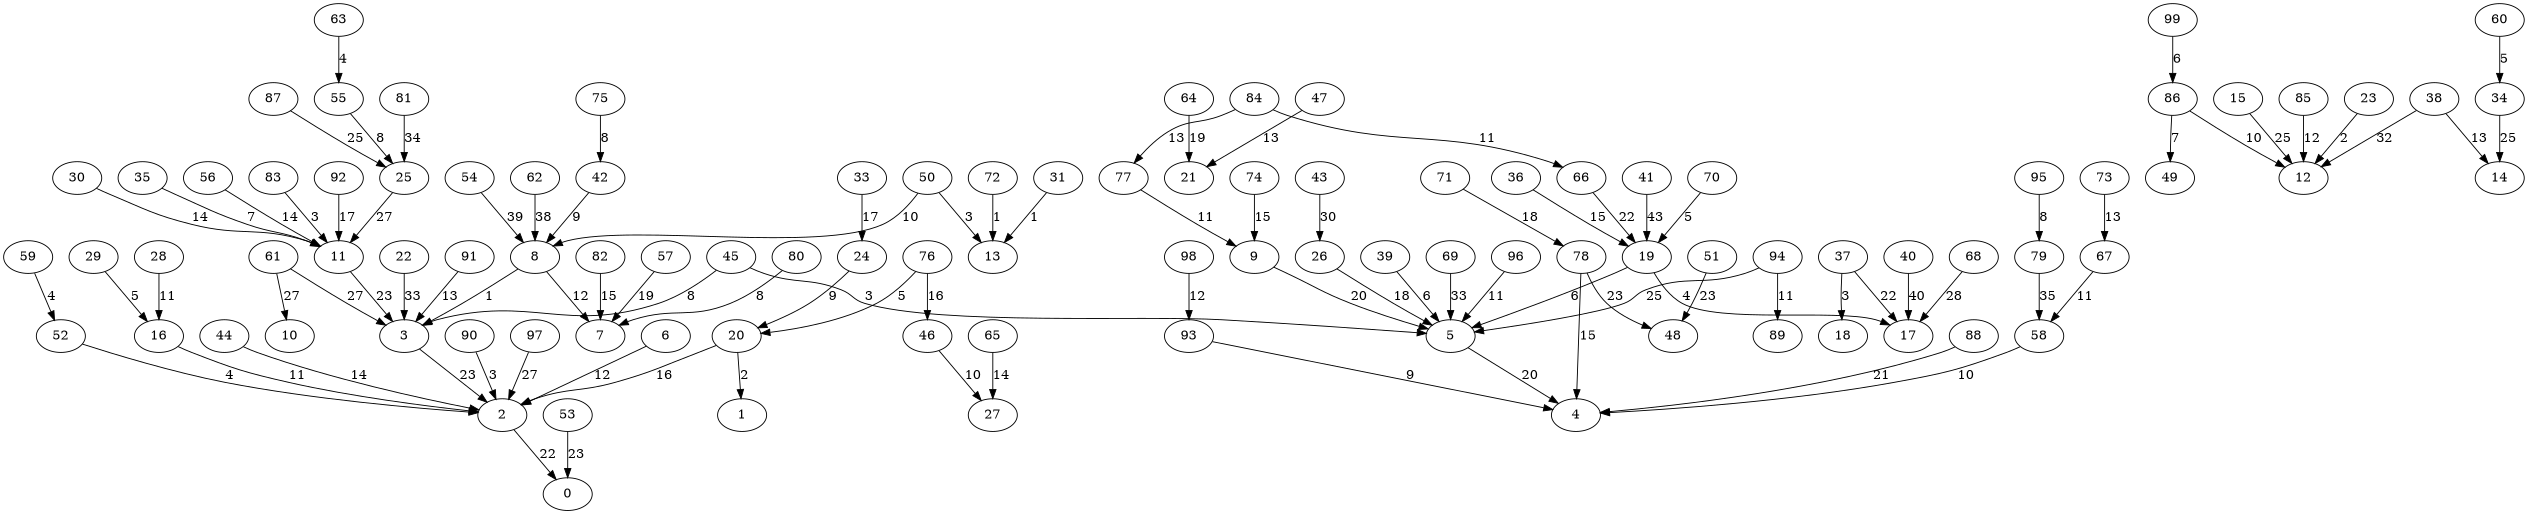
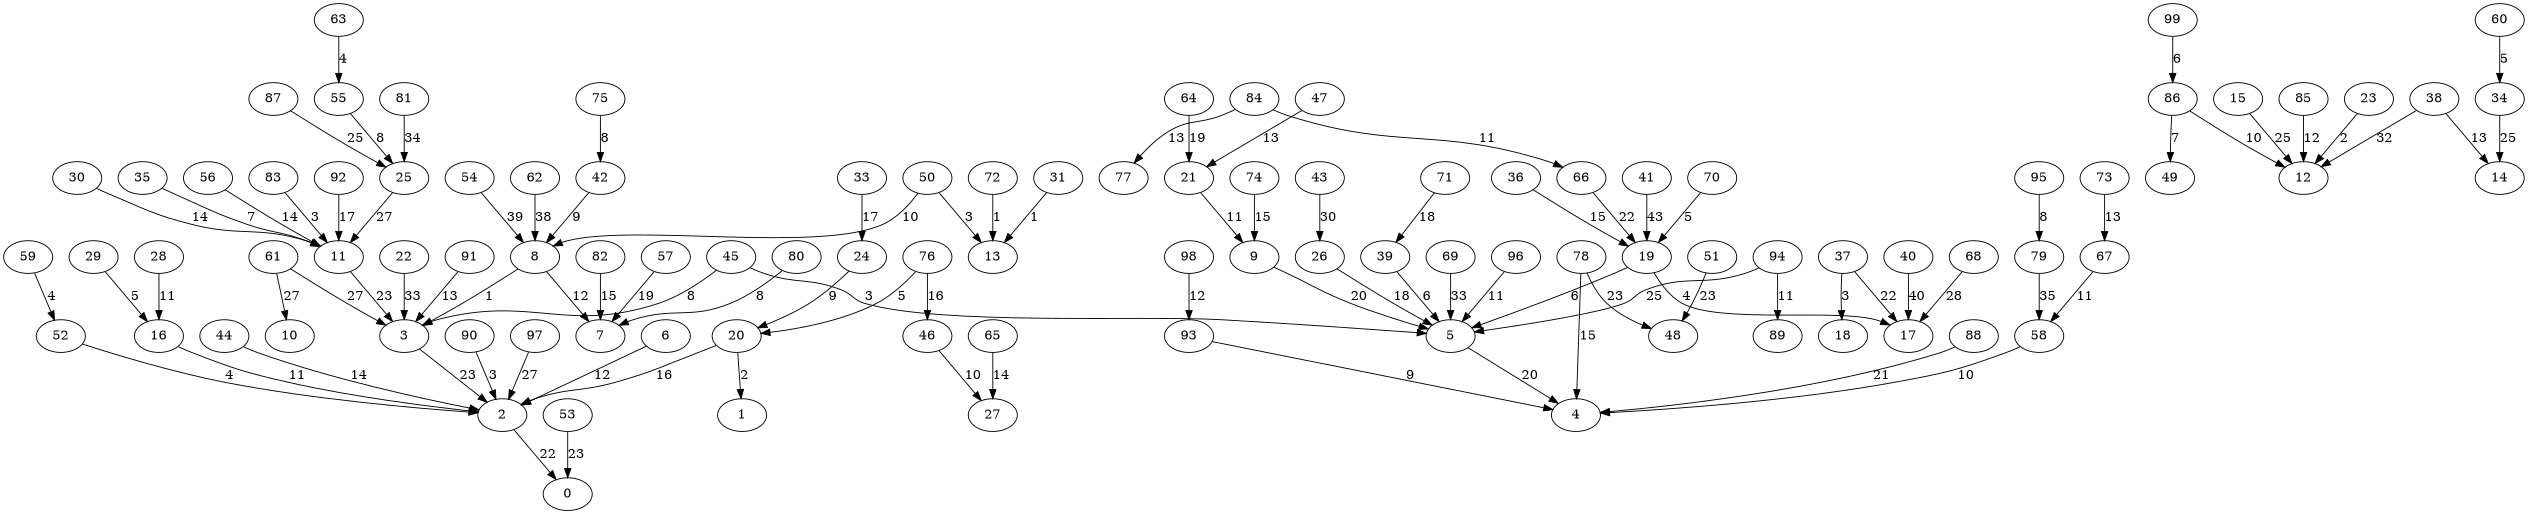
  digraph {
    edge [weight=11]
    2
    0
    3
    5
    4
    6
    8
    7
    9
    11
    15
    12
    16
    19
    17
    20
    1
    21
    22
    23
    24
    25
    26
    28
    29
    30
    31
    13
    33
    34
    14
    35
    36
    37
    18
    38
    39
    40
    41
    42
    43
    44
    45
    46
    27
    47
    50
    51
    48
    52
    53
    54
    55
    56
    57
    58
    59
    60
    61
    10
    62
    63
    64
    65
    66
    67
    68
    69
    70
    71
    72
    73
    74
    75
    76
    78
    79
    80
    81
    82
    83
    84
    77
    85
    86
    49
    87
    88
    90
    91
    92
    93
    94
    89
    95
    96
    97
    98
    99
    2 -> 0 [label=22 weight=22]
    3 -> 2 [label=23 weight=23]
    5 -> 4 [label=20 weight=20]
    6 -> 2 [label=12 weight=12]
    8 -> 3 [label=1 weight=1]
    8 -> 7 [label=12 weight=12]
    9 -> 5 [label=20 weight=20]
    11 -> 3 [label=23 weight=23]
    15 -> 12 [label=25 weight=25]
    16 -> 2 [label=11]
    19 -> 5 [label=6 weight=6]
    19 -> 17 [label=4 weight=4]
    20 -> 2 [label=16 weight=16]
    20 -> 1 [label=2 weight=2]
-   77 -> 9 [label=11]
+   21 -> 9 [label=11]
    22 -> 3 [label=33 weight=33]
    23 -> 12 [label=2 weight=2]
    24 -> 20 [label=9 weight=9]
    25 -> 11 [label=27 weight=27]
    26 -> 5 [label=18 weight=18]
    28 -> 16 [label=11]
    29 -> 16 [label=5 weight=5]
    30 -> 11 [label=14 weight=14]
    31 -> 13 [label=1 weight=1]
    33 -> 24 [label=17 weight=17]
    34 -> 14 [label=25 weight=25]
    35 -> 11 [label=7 weight=7]
    36 -> 19 [label=15 weight=15]
    37 -> 17 [label=22 weight=22]
    37 -> 18 [label=3 weight=3]
    38 -> 12 [label=32 weight=32]
    38 -> 14 [label=13 weight=13]
    39 -> 5 [label=6 weight=6]
    40 -> 17 [label=40 weight=40]
    41 -> 19 [label=43 weight=43]
    42 -> 8 [label=9 weight=9]
    43 -> 26 [label=30 weight=30]
    44 -> 2 [label=14 weight=14]
    45 -> 3 [label=8 weight=8]
    45 -> 5 [label=3 weight=3]
    46 -> 27 [label=10 weight=10]
    47 -> 21 [label=13 weight=13]
    50 -> 8 [label=10 weight=10]
    50 -> 13 [label=3 weight=3]
    51 -> 48 [label=23 weight=23]
    52 -> 2 [label=4 weight=4]
    53 -> 0 [label=23 weight=23]
    54 -> 8 [label=39 weight=39]
    55 -> 25 [label=8 weight=8]
    56 -> 11 [label=14 weight=14]
    57 -> 7 [label=19 weight=19]
    58 -> 4 [label=10 weight=10]
    59 -> 52 [label=4 weight=4]
    60 -> 34 [label=5 weight=5]
    61 -> 3 [label=27 weight=27]
    61 -> 10 [label=27 weight=27]
    62 -> 8 [label=38 weight=38]
    63 -> 55 [label=4 weight=4]
    64 -> 21 [label=19 weight=19]
    65 -> 27 [label=14 weight=14]
    66 -> 19 [label=22 weight=22]
    67 -> 58 [label=11]
    68 -> 17 [label=28 weight=28]
    69 -> 5 [label=33 weight=33]
    70 -> 19 [label=5 weight=5]
-   71 -> 78 [label=18 weight=18]
+   71 -> 39 [label=18 weight=18]
    72 -> 13 [label=1 weight=1]
    73 -> 67 [label=13 weight=13]
    74 -> 9 [label=15 weight=15]
    75 -> 42 [label=8 weight=8]
    76 -> 20 [label=5 weight=5]
    76 -> 46 [label=16 weight=16]
    78 -> 4 [label=15 weight=15]
    78 -> 48 [label=23 weight=23]
    79 -> 58 [label=35 weight=35]
    80 -> 7 [label=8 weight=8]
    81 -> 25 [label=34 weight=34]
    82 -> 7 [label=15 weight=15]
    83 -> 11 [label=3 weight=3]
    84 -> 66 [label=11]
    84 -> 77 [label=13 weight=13]
    85 -> 12 [label=12 weight=12]
    86 -> 12 [label=10 weight=10]
    86 -> 49 [label=7 weight=7]
    87 -> 25 [label=25 weight=25]
    88 -> 4 [label=21 weight=21]
    90 -> 2 [label=3 weight=3]
    91 -> 3 [label=13 weight=13]
    92 -> 11 [label=17 weight=17]
    93 -> 4 [label=9 weight=9]
    94 -> 5 [label=25 weight=25]
    94 -> 89 [label=11]
    95 -> 79 [label=8 weight=8]
    96 -> 5 [label=11]
    97 -> 2 [label=27 weight=27]
    98 -> 93 [label=12 weight=12]
    99 -> 86 [label=6 weight=6]
  }
